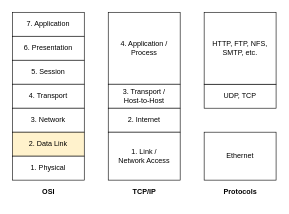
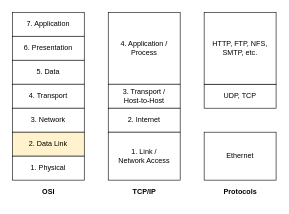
  <mxCell id="0" />
  <mxCell id="1" parent="0" />
  <mxCell id="2" value="7. Application" style="rounded=0;whiteSpace=wrap;html=1;" vertex="1" parent="1"><mxGeometry x="20" y="20" width="120" height="40" as="geometry" /></mxCell>
  <mxCell id="3" value="6. Presentation" style="rounded=0;whiteSpace=wrap;html=1;" vertex="1" parent="1"><mxGeometry x="20" y="60" width="120" height="40" as="geometry" /></mxCell>
- <mxCell id="4" value="5. Session" style="rounded=0;whiteSpace=wrap;html=1;" vertex="1" parent="1"><mxGeometry x="20" y="100" width="120" height="40" as="geometry" /></mxCell>
+ <mxCell id="4" value="5. Data" style="rounded=0;whiteSpace=wrap;html=1;" vertex="1" parent="1"><mxGeometry x="20" y="100" width="120" height="40" as="geometry" /></mxCell>
  <mxCell id="5" value="4. Transport" style="rounded=0;whiteSpace=wrap;html=1;" vertex="1" parent="1"><mxGeometry x="20" y="140" width="120" height="40" as="geometry" /></mxCell>
  <mxCell id="6" value="3. Network" style="rounded=0;whiteSpace=wrap;html=1;" vertex="1" parent="1"><mxGeometry x="20" y="180" width="120" height="40" as="geometry" /></mxCell>
  <mxCell id="7" value="2. Data Link" style="rounded=0;whiteSpace=wrap;html=1;fillColor=#fff2cc;" vertex="1" parent="1"><mxGeometry x="20" y="220" width="120" height="40" as="geometry" /></mxCell>
  <mxCell id="8" value="1. Physical" style="rounded=0;whiteSpace=wrap;html=1;" vertex="1" parent="1"><mxGeometry x="20" y="260" width="120" height="40" as="geometry" /></mxCell>
  <mxCell id="9" value="4. Application / Process" style="rounded=0;whiteSpace=wrap;html=1;" vertex="1" parent="1"><mxGeometry x="180" y="20" width="120" height="120" as="geometry" /></mxCell>
  <mxCell id="10" value="3. Transport / &lt;br&gt;Host-to-Host" style="rounded=0;whiteSpace=wrap;html=1;" vertex="1" parent="1"><mxGeometry x="180" y="140" width="120" height="40" as="geometry" /></mxCell>
  <mxCell id="11" value="2. Internet" style="rounded=0;whiteSpace=wrap;html=1;" vertex="1" parent="1"><mxGeometry x="180" y="180" width="120" height="40" as="geometry" /></mxCell>
  <mxCell id="12" value="1. Link / &lt;br&gt;Network Access" style="rounded=0;whiteSpace=wrap;html=1;" vertex="1" parent="1"><mxGeometry x="180" y="220" width="120" height="80" as="geometry" /></mxCell>
  <mxCell id="13" value="Ethernet" style="rounded=0;whiteSpace=wrap;html=1;" vertex="1" parent="1"><mxGeometry x="340" y="220" width="120" height="80" as="geometry" /></mxCell>
  <mxCell id="14" value="UDP, TCP" style="rounded=0;whiteSpace=wrap;html=1;" vertex="1" parent="1"><mxGeometry x="340" y="140" width="120" height="40" as="geometry" /></mxCell>
  <mxCell id="15" value="HTTP, FTP, NFS, SMTP, etc." style="rounded=0;whiteSpace=wrap;html=1;" vertex="1" parent="1"><mxGeometry x="340" y="20" width="120" height="120" as="geometry" /></mxCell>
  <mxCell id="16" value="OSI" style="text;html=1;resizable=0;autosize=1;align=center;verticalAlign=middle;points=[];fillColor=none;strokeColor=none;rounded=0;fontStyle=1" vertex="1" parent="1"><mxGeometry x="60" y="305" width="40" height="30" as="geometry" /></mxCell>
  <mxCell id="17" value="TCP/IP" style="text;html=1;resizable=0;autosize=1;align=center;verticalAlign=middle;points=[];fillColor=none;strokeColor=none;rounded=0;fontStyle=1" vertex="1" parent="1"><mxGeometry x="210" y="305" width="60" height="30" as="geometry" /></mxCell>
  <mxCell id="18" value="Protocols" style="text;html=1;resizable=0;autosize=1;align=center;verticalAlign=middle;points=[];fillColor=none;strokeColor=none;rounded=0;fontStyle=1" vertex="1" parent="1"><mxGeometry x="360" y="305" width="80" height="30" as="geometry" /></mxCell>
